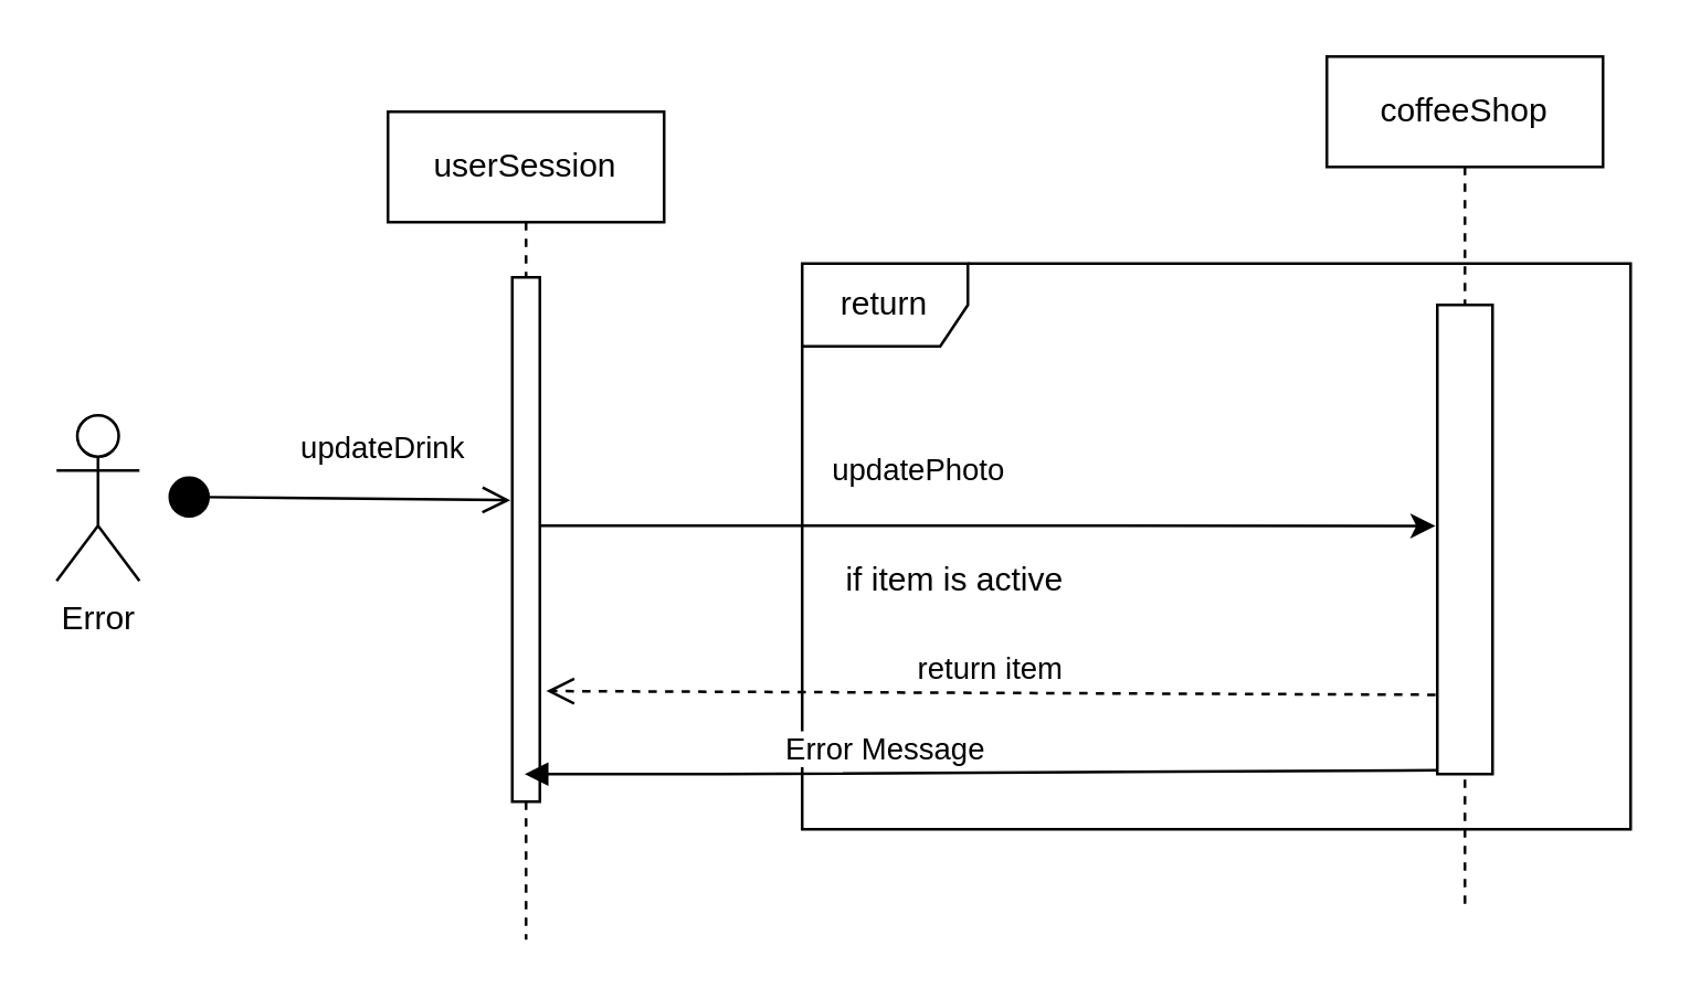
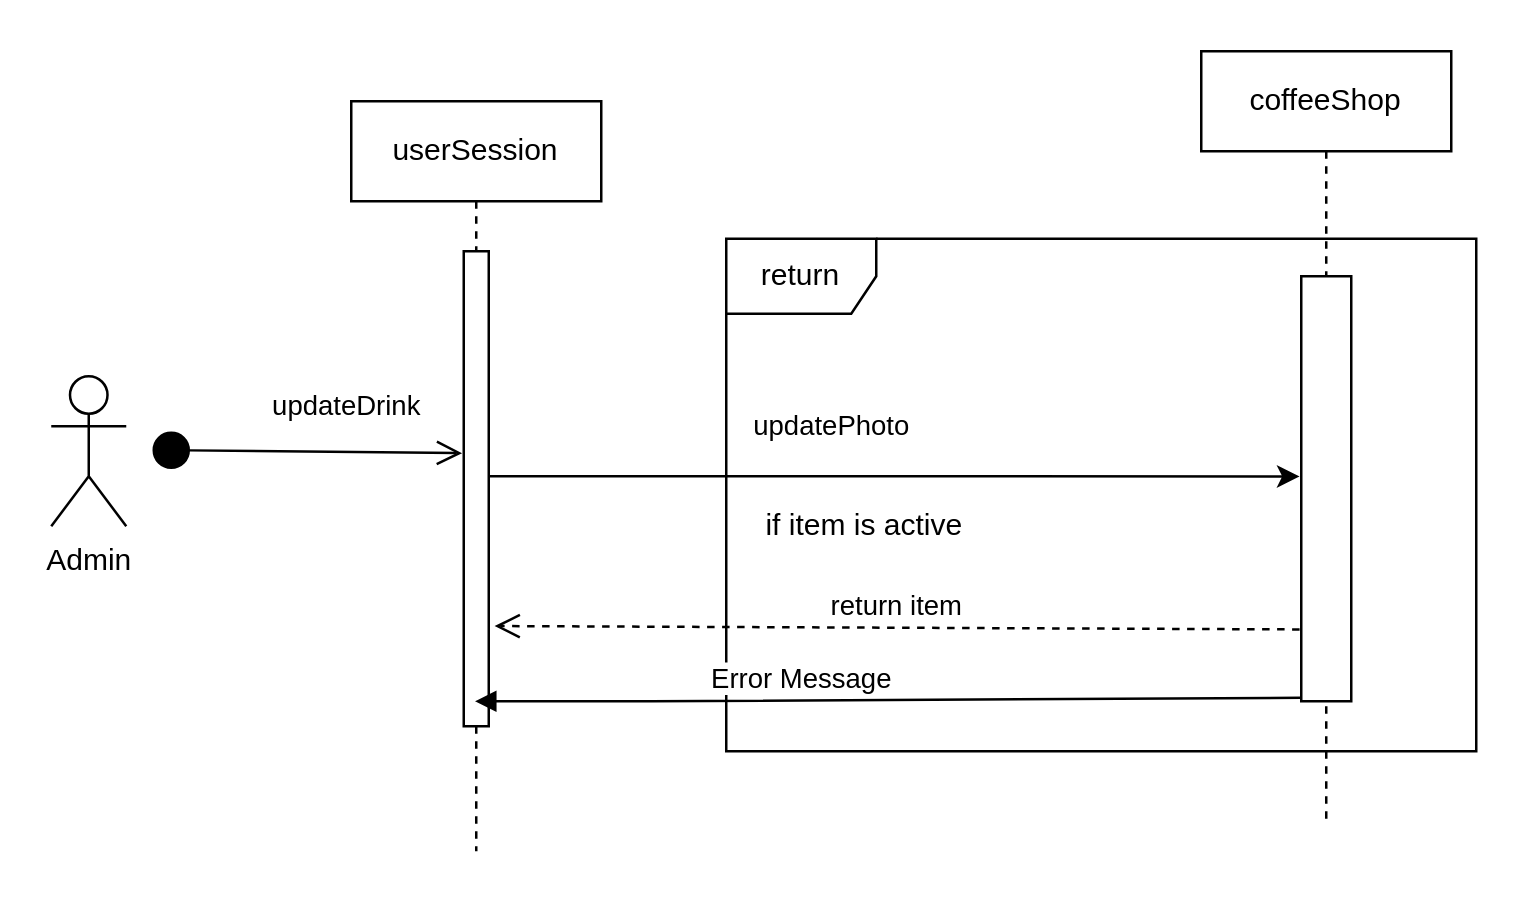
  <mxCell id="0" />
  <mxCell id="1" parent="0" />
- <mxCell id="2" value="Error" style="shape=umlActor;verticalLabelPosition=bottom;verticalAlign=top;html=1;outlineConnect=0;" vertex="1" parent="1"><mxGeometry x="20" y="150" width="30" height="60" as="geometry" /></mxCell>
+ <mxCell id="2" value="Admin" style="shape=umlActor;verticalLabelPosition=bottom;verticalAlign=top;html=1;outlineConnect=0;" vertex="1" parent="1"><mxGeometry x="20" y="150" width="30" height="60" as="geometry" /></mxCell>
  <mxCell id="3" value="updateDrink" style="html=1;verticalAlign=bottom;startArrow=circle;startFill=1;endArrow=open;startSize=6;endSize=8;rounded=0;entryX=-0.067;entryY=0.425;entryDx=0;entryDy=0;entryPerimeter=0;" edge="1" parent="1" target="5"><mxGeometry x="0.25" y="10" width="80" relative="1" as="geometry"><mxPoint x="60" y="179.5" as="sourcePoint" /><mxPoint x="160" y="180" as="targetPoint" /><mxPoint y="1" as="offset" /></mxGeometry></mxCell>
  <mxCell id="4" value="userSession" style="shape=umlLifeline;perimeter=lifelinePerimeter;whiteSpace=wrap;html=1;container=1;collapsible=0;recursiveResize=0;outlineConnect=0;" vertex="1" parent="1"><mxGeometry x="140" y="40" width="100" height="300" as="geometry" /></mxCell>
  <mxCell id="5" value="" style="verticalLabelPosition=bottom;verticalAlign=top;html=1;shape=mxgraph.basic.rect;fillColor2=none;strokeWidth=1;size=20;indent=5;" vertex="1" parent="4"><mxGeometry x="45" y="60" width="10" height="190" as="geometry" /></mxCell>
  <mxCell id="6" value="return" style="shape=umlFrame;whiteSpace=wrap;html=1;" vertex="1" parent="1"><mxGeometry x="290" y="95" width="300" height="205" as="geometry" /></mxCell>
  <mxCell id="7" value="updatePhoto" style="edgeStyle=orthogonalEdgeStyle;rounded=0;orthogonalLoop=1;jettySize=auto;html=1;entryX=-0.033;entryY=0.471;entryDx=0;entryDy=0;entryPerimeter=0;" edge="1" parent="1" source="5" target="10"><mxGeometry x="-0.154" y="20" relative="1" as="geometry"><mxPoint x="330" y="190" as="targetPoint" /><Array as="points"><mxPoint x="240" y="190" /><mxPoint x="240" y="190" /></Array><mxPoint as="offset" /></mxGeometry></mxCell>
  <mxCell id="8" value="if item is active" style="text;html=1;align=center;verticalAlign=middle;resizable=0;points=[];autosize=1;strokeColor=none;fillColor=none;" vertex="1" parent="1"><mxGeometry x="300" y="200" width="90" height="20" as="geometry" /></mxCell>
  <mxCell id="9" value="coffeeShop" style="shape=umlLifeline;perimeter=lifelinePerimeter;whiteSpace=wrap;html=1;container=1;collapsible=0;recursiveResize=0;outlineConnect=0;" vertex="1" parent="1"><mxGeometry x="480" y="20" width="100" height="310" as="geometry" /></mxCell>
  <mxCell id="10" value="" style="verticalLabelPosition=bottom;verticalAlign=top;html=1;shape=mxgraph.basic.rect;fillColor2=none;strokeWidth=1;size=20;indent=5;" vertex="1" parent="1"><mxGeometry x="520" y="110" width="20" height="170" as="geometry" /></mxCell>
  <mxCell id="11" value="return item" style="html=1;verticalAlign=bottom;endArrow=open;dashed=1;endSize=8;rounded=0;entryX=1.233;entryY=0.789;entryDx=0;entryDy=0;entryPerimeter=0;exitX=-0.033;exitY=0.831;exitDx=0;exitDy=0;exitPerimeter=0;" edge="1" parent="1" source="10" target="5"><mxGeometry relative="1" as="geometry"><mxPoint x="290" y="250" as="sourcePoint" /><mxPoint x="210" y="250" as="targetPoint" /></mxGeometry></mxCell>
  <mxCell id="12" value="Error Message" style="html=1;verticalAlign=bottom;endArrow=block;rounded=0;exitX=0;exitY=0.992;exitDx=0;exitDy=0;exitPerimeter=0;" edge="1" parent="1" source="10" target="4"><mxGeometry x="0.21" width="80" relative="1" as="geometry"><mxPoint x="340" y="160" as="sourcePoint" /><mxPoint x="420" y="160" as="targetPoint" /><Array as="points"><mxPoint x="260" y="280" /></Array><mxPoint as="offset" /></mxGeometry></mxCell>
